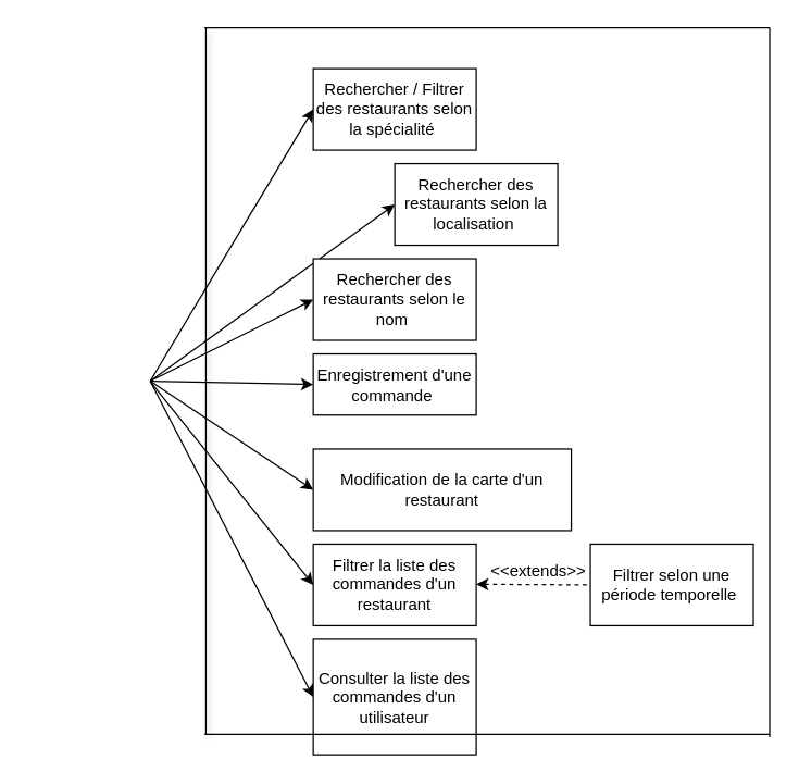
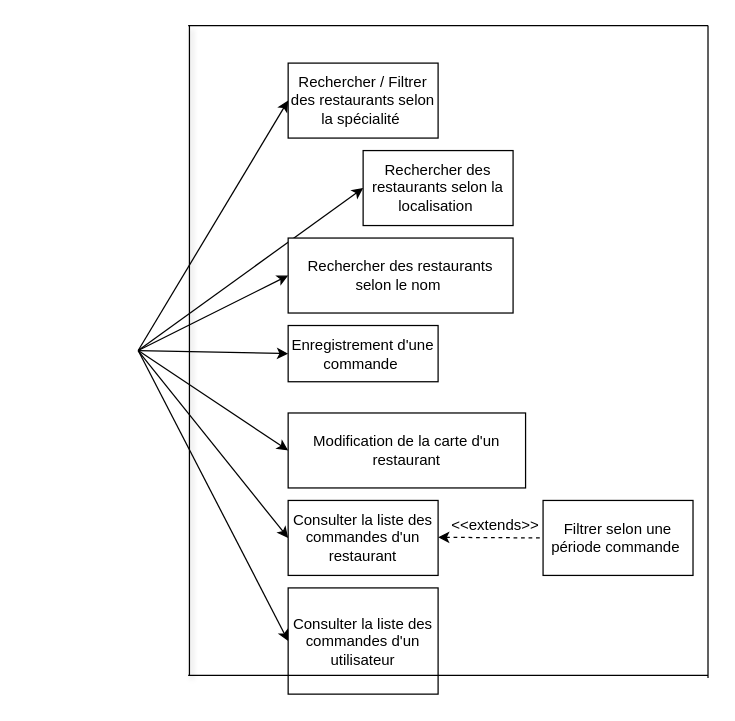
  <mxCell id="0" />
  <mxCell id="1" parent="0" />
  <mxCell id="2" value="" style="endArrow=none;html=1;shadow=1;strokeColor=#000000;" parent="1" edge="1"><mxGeometry width="50" height="50" relative="1" as="geometry"><mxPoint x="151" y="540" as="sourcePoint" /><mxPoint x="151" as="targetPoint" y="20" /></mxGeometry></mxCell>
  <mxCell id="3" value="" style="endArrow=classic;html=1;entryX=0;entryY=0.5;entryDx=0;entryDy=0;strokeColor=#000000;" parent="1" target="4" edge="1"><mxGeometry width="50" height="50" relative="1" as="geometry"><mxPoint x="110" y="280" as="sourcePoint" /><mxPoint x="230" y="100" as="targetPoint" /></mxGeometry></mxCell>
  <mxCell id="4" value="Enregistrement d'une commande&amp;nbsp;" style="rounded=0;whiteSpace=wrap;html=1;" parent="1" vertex="1"><mxGeometry x="230" y="260" width="120" height="45" as="geometry" /></mxCell>
  <mxCell id="5" value="Modification de la carte d'un restaurant&lt;br&gt;" style="rounded=0;whiteSpace=wrap;html=1;" parent="1" vertex="1"><mxGeometry x="230" y="330" width="190" height="60" as="geometry" /></mxCell>
  <mxCell id="6" value="" style="endArrow=classic;html=1;entryX=0;entryY=0.5;entryDx=0;entryDy=0;strokeColor=#000000;" parent="1" target="5" edge="1"><mxGeometry width="50" height="50" relative="1" as="geometry"><mxPoint x="110" y="280" as="sourcePoint" /><mxPoint x="230" y="110" as="targetPoint" /></mxGeometry></mxCell>
  <mxCell id="7" value="" style="endArrow=classic;html=1;entryX=0;entryY=0.5;entryDx=0;entryDy=0;strokeColor=#000000;" parent="1" target="8" edge="1"><mxGeometry width="50" height="50" relative="1" as="geometry"><mxPoint x="110" y="280.38" as="sourcePoint" /><mxPoint x="230" y="380" as="targetPoint" /></mxGeometry></mxCell>
- <mxCell id="8" value="Filtrer la liste des commandes d'un restaurant" style="rounded=0;whiteSpace=wrap;html=1;" parent="1" vertex="1"><mxGeometry x="230" y="400" width="120" height="60" as="geometry" /></mxCell>
+ <mxCell id="8" value="Consulter la liste des commandes d'un restaurant" style="rounded=0;whiteSpace=wrap;html=1;" parent="1" vertex="1"><mxGeometry x="230" y="400" width="120" height="60" as="geometry" /></mxCell>
  <mxCell id="9" value="" style="endArrow=classic;html=1;entryX=0;entryY=0.5;entryDx=0;entryDy=0;strokeColor=#000000;" parent="1" target="10" edge="1"><mxGeometry width="50" height="50" relative="1" as="geometry"><mxPoint x="110" y="280" as="sourcePoint" /><mxPoint x="230" y="100" as="targetPoint" /></mxGeometry></mxCell>
  <mxCell id="10" value="Rechercher des restaurants selon la localisation&amp;nbsp;" style="rounded=0;whiteSpace=wrap;html=1;" parent="1" vertex="1"><mxGeometry x="290" y="120" width="120" height="60" as="geometry" /></mxCell>
  <mxCell id="11" value="" style="endArrow=classic;html=1;entryX=0;entryY=0.5;entryDx=0;entryDy=0;strokeColor=#000000;" parent="1" target="12" edge="1"><mxGeometry width="50" height="50" relative="1" as="geometry"><mxPoint x="110" y="280" as="sourcePoint" /><mxPoint x="230" y="500" as="targetPoint" /></mxGeometry></mxCell>
  <mxCell id="12" value="Consulter la liste des commandes d'un utilisateur" style="rounded=0;whiteSpace=wrap;html=1;" parent="1" vertex="1"><mxGeometry x="230" y="470" width="120" height="85" as="geometry" /></mxCell>
  <mxCell id="13" value="" style="endArrow=none;html=1;strokeColor=#000000;" parent="1" edge="1"><mxGeometry width="50" height="50" relative="1" as="geometry"><mxPoint x="150" y="540" as="sourcePoint" /><mxPoint x="566" y="540" as="targetPoint" /><Array as="points"><mxPoint x="150" y="540" /></Array></mxGeometry></mxCell>
  <mxCell id="14" value="" style="endArrow=none;html=1;strokeColor=#000000;" parent="1" edge="1"><mxGeometry width="50" height="50" relative="1" as="geometry"><mxPoint x="566" y="542" as="sourcePoint" /><mxPoint x="566" as="targetPoint" y="20" /></mxGeometry></mxCell>
  <mxCell id="15" value="" style="endArrow=none;html=1;strokeColor=#000000;" parent="1" edge="1"><mxGeometry width="50" height="50" relative="1" as="geometry"><mxPoint x="150" as="sourcePoint" y="20" /><mxPoint x="566" as="targetPoint" y="20" /><Array as="points"><mxPoint x="150" y="20" /></Array></mxGeometry></mxCell>
  <mxCell id="16" value="" style="outlineConnect=0;dashed=0;verticalLabelPosition=bottom;verticalAlign=top;align=center;html=1;shape=mxgraph.aws3.workspaces;gradientDirection=north;" parent="1" vertex="1"><mxGeometry x="20" y="230" width="82.5" height="94.5" as="geometry" /></mxCell>
  <mxCell id="17" value="" style="endArrow=classic;html=1;entryX=0;entryY=0.5;entryDx=0;entryDy=0;strokeColor=#000000;" parent="1" target="18" edge="1"><mxGeometry width="50" height="50" relative="1" as="geometry"><mxPoint x="110" y="280" as="sourcePoint" /><mxPoint x="230" y="180" as="targetPoint" /></mxGeometry></mxCell>
- <mxCell id="18" value="Rechercher des restaurants selon le nom&amp;nbsp;" style="rounded=0;whiteSpace=wrap;html=1;" parent="1" vertex="1"><mxGeometry x="230" y="190" width="120" height="60" as="geometry" /></mxCell>
+ <mxCell id="18" value="Rechercher des restaurants selon le nom&amp;nbsp;" style="rounded=0;whiteSpace=wrap;html=1;" parent="1" vertex="1"><mxGeometry x="230" y="190" width="180" height="60" as="geometry" /></mxCell>
  <mxCell id="19" value="Rechercher / Filtrer des restaurants selon la spécialité&amp;nbsp;" style="rounded=0;whiteSpace=wrap;html=1;" parent="1" vertex="1"><mxGeometry x="230" y="50" width="120" height="60" as="geometry" /></mxCell>
  <mxCell id="20" value="" style="endArrow=classic;html=1;entryX=0;entryY=0.5;entryDx=0;entryDy=0;strokeColor=#000000;" parent="1" target="19" edge="1"><mxGeometry width="50" height="50" relative="1" as="geometry"><mxPoint x="110" y="280" as="sourcePoint" /><mxPoint x="230" y="150" as="targetPoint" /></mxGeometry></mxCell>
  <mxCell id="21" value="" style="endArrow=none;html=1;startArrow=classic;startFill=1;endFill=0;dashed=1;strokeColor=#000000;" parent="1" edge="1"><mxGeometry width="50" height="50" relative="1" as="geometry"><mxPoint x="350" y="429.5" as="sourcePoint" /><mxPoint x="433" y="430" as="targetPoint" /></mxGeometry></mxCell>
- <mxCell id="22" value="Filtrer selon une période temporelle&amp;nbsp;" style="rounded=0;whiteSpace=wrap;html=1;" parent="1" vertex="1"><mxGeometry x="434" y="400" width="120" height="60" as="geometry" /></mxCell>
+ <mxCell id="22" value="Filtrer selon une période commande&amp;nbsp;" style="rounded=0;whiteSpace=wrap;html=1;" parent="1" vertex="1"><mxGeometry x="434" y="400" width="120" height="60" as="geometry" /></mxCell>
  <mxCell id="23" value="&lt;font color=&quot;#000000&quot;&gt;&amp;lt;&amp;lt;extends&amp;gt;&amp;gt;&lt;/font&gt;" style="text;html=1;strokeColor=none;fillColor=none;align=center;verticalAlign=middle;whiteSpace=wrap;rounded=0;rotation=0;" parent="1" vertex="1"><mxGeometry x="376" y="410" width="40" height="20" as="geometry" /></mxCell>
